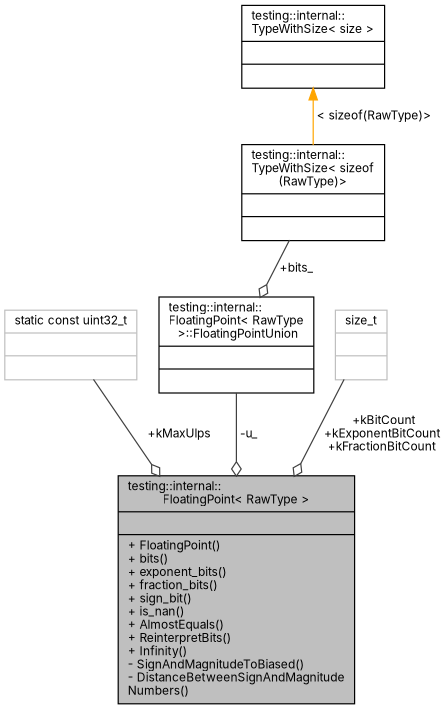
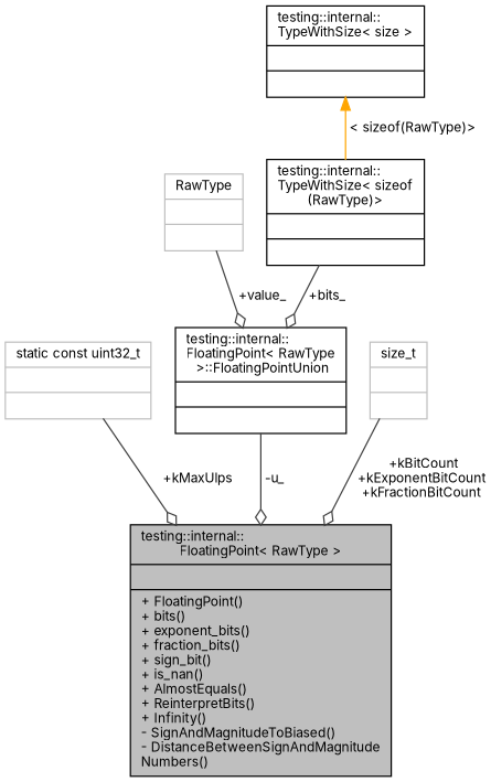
  digraph {
    fontname=Inter
    node [color=black fontname=Inter fontsize=10 shape=record]
    edge [arrowhead=odiamond color=grey25 fontname=Inter fontsize=10 labelfontname=Helvetica labelfontsize=10 style=solid]
    n1 [fillcolor=grey75 fontcolor=black height=0.2 label="{testing::internal::\lFloatingPoint\< RawType \>\n||+ FloatingPoint()\l+ bits()\l+ exponent_bits()\l+ fraction_bits()\l+ sign_bit()\l+ is_nan()\l+ AlmostEquals()\l+ ReinterpretBits()\l+ Infinity()\l- SignAndMagnitudeToBiased()\l- DistanceBetweenSignAndMagnitude\lNumbers()\l}" style=filled width=0.4]
    n2 [color=grey75 height=0.2 label="{static const uint32_t\n||}" width=0.4]
    n3 [height=0.2 label="{testing::internal::\lFloatingPoint\< RawType\l \>::FloatingPointUnion\n||}" width=0.4]
+   n4 [color=grey75 height=0.2 label="{RawType\n||}" width=0.4]
    n5 [height=0.2 label="{testing::internal::\lTypeWithSize\< sizeof\l(RawType)\>\n||}" width=0.4]
    n6 [height=0.2 label="{testing::internal::\lTypeWithSize\< size \>\n||}" width=0.4]
    n7 [color=grey75 height=0.2 label="{size_t\n||}" width=0.4]
    n2 -> n1 [label=" +kMaxUlps"]
    n3 -> n1 [label=" -u_"]
+   n4 -> n3 [label=" +value_"]
    n5 -> n3 [label=" +bits_"]
    n6 -> n5 [color=orange dir=back label=" \< sizeof(RawType)\>" arrowhead=""]
    n7 -> n1 [label=" +kBitCount\n+kExponentBitCount\n+kFractionBitCount"]
  }
